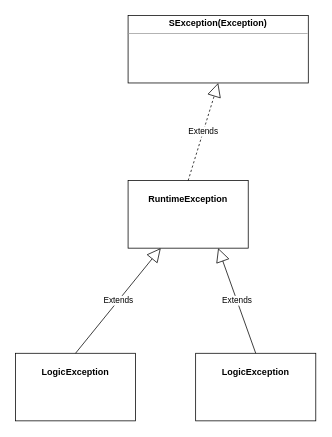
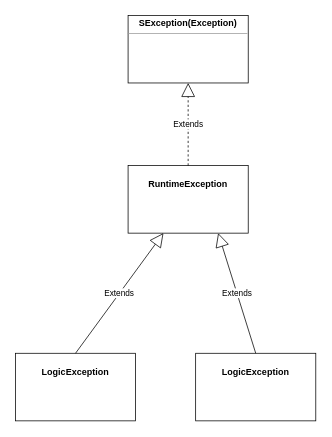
  <mxCell id="0" />
  <mxCell id="1" parent="0" />
- <mxCell id="2" value="&lt;p style=&quot;margin: 0px ; margin-top: 4px ; text-align: center&quot;&gt;&lt;b&gt;SException(Exception)&lt;/b&gt;&lt;br&gt;&lt;/p&gt;&lt;hr size=&quot;1&quot;&gt;&lt;p style=&quot;margin: 0px ; margin-left: 4px&quot;&gt;&lt;/p&gt;&lt;p style=&quot;margin: 0px ; margin-left: 4px&quot;&gt;&lt;br&gt;&lt;/p&gt;" style="verticalAlign=top;align=left;overflow=fill;fontSize=12;fontFamily=Helvetica;html=1;" vertex="1" parent="1"><mxGeometry x="170" y="20" width="240" height="90" as="geometry" /></mxCell>
- <mxCell id="3" value="&lt;p style=&quot;margin: 0px ; margin-top: 4px ; text-align: center&quot;&gt;&lt;br&gt;&lt;/p&gt;&lt;div style=&quot;text-align: center&quot;&gt;&lt;span&gt;&lt;b&gt;RuntimeException&lt;/b&gt;&lt;/span&gt;&lt;/div&gt;&lt;p style=&quot;margin: 0px ; margin-left: 4px&quot;&gt;&lt;/p&gt;&lt;p style=&quot;margin: 0px ; margin-left: 4px&quot;&gt;&lt;br&gt;&lt;/p&gt;" style="verticalAlign=top;align=left;overflow=fill;fontSize=12;fontFamily=Helvetica;html=1;" vertex="1" parent="1"><mxGeometry x="170" y="240" width="160" height="90" as="geometry" /></mxCell>
+ <mxCell id="2" value="&lt;p style=&quot;margin: 0px ; margin-top: 4px ; text-align: center&quot;&gt;&lt;b&gt;SException(Exception)&lt;/b&gt;&lt;br&gt;&lt;/p&gt;&lt;hr size=&quot;1&quot;&gt;&lt;p style=&quot;margin: 0px ; margin-left: 4px&quot;&gt;&lt;/p&gt;&lt;p style=&quot;margin: 0px ; margin-left: 4px&quot;&gt;&lt;br&gt;&lt;/p&gt;" style="verticalAlign=top;align=left;overflow=fill;fontSize=12;fontFamily=Helvetica;html=1;" vertex="1" parent="1"><mxGeometry x="170" y="20" width="160" height="90" as="geometry" /></mxCell>
+ <mxCell id="3" value="&lt;p style=&quot;margin: 0px ; margin-top: 4px ; text-align: center&quot;&gt;&lt;br&gt;&lt;/p&gt;&lt;div style=&quot;text-align: center&quot;&gt;&lt;span&gt;&lt;b&gt;RuntimeException&lt;/b&gt;&lt;/span&gt;&lt;/div&gt;&lt;p style=&quot;margin: 0px ; margin-left: 4px&quot;&gt;&lt;/p&gt;&lt;p style=&quot;margin: 0px ; margin-left: 4px&quot;&gt;&lt;br&gt;&lt;/p&gt;" style="verticalAlign=top;align=left;overflow=fill;fontSize=12;fontFamily=Helvetica;html=1;" vertex="1" parent="1"><mxGeometry x="170" y="220" width="160" height="90" as="geometry" /></mxCell>
  <mxCell id="4" value="Extends" style="endArrow=block;endSize=16;endFill=0;html=1;rounded=0;entryX=0.5;entryY=1;entryDx=0;entryDy=0;exitX=0.5;exitY=0;exitDx=0;exitDy=0;dashed=1;" edge="1" parent="1" source="3" target="2"><mxGeometry width="160" relative="1" as="geometry"><mxPoint x="120" y="160" as="sourcePoint" /><mxPoint x="280" y="160" as="targetPoint" /></mxGeometry></mxCell>
  <mxCell id="5" value="&lt;p style=&quot;margin: 0px ; margin-top: 4px ; text-align: center&quot;&gt;&lt;br&gt;&lt;/p&gt;&lt;div style=&quot;text-align: center&quot;&gt;&lt;b&gt;LogicException&lt;/b&gt;&lt;br&gt;&lt;/div&gt;&lt;p style=&quot;margin: 0px ; margin-left: 4px&quot;&gt;&lt;/p&gt;&lt;p style=&quot;margin: 0px ; margin-left: 4px&quot;&gt;&lt;br&gt;&lt;/p&gt;" style="verticalAlign=top;align=left;overflow=fill;fontSize=12;fontFamily=Helvetica;html=1;" vertex="1" parent="1"><mxGeometry x="20" y="470" width="160" height="90" as="geometry" /></mxCell>
  <mxCell id="6" value="Extends" style="endArrow=block;endSize=16;endFill=0;html=1;rounded=0;exitX=0.5;exitY=0;exitDx=0;exitDy=0;" edge="1" parent="1" source="5" target="3"><mxGeometry width="160" relative="1" as="geometry"><mxPoint x="250" y="190" as="sourcePoint" /><mxPoint x="410" y="190" as="targetPoint" /></mxGeometry></mxCell>
  <mxCell id="7" value="&lt;p style=&quot;margin: 0px ; margin-top: 4px ; text-align: center&quot;&gt;&lt;br&gt;&lt;/p&gt;&lt;div style=&quot;text-align: center&quot;&gt;&lt;b&gt;LogicException&lt;/b&gt;&lt;br&gt;&lt;/div&gt;&lt;p style=&quot;margin: 0px ; margin-left: 4px&quot;&gt;&lt;/p&gt;&lt;p style=&quot;margin: 0px ; margin-left: 4px&quot;&gt;&lt;br&gt;&lt;/p&gt;" style="verticalAlign=top;align=left;overflow=fill;fontSize=12;fontFamily=Helvetica;html=1;" vertex="1" parent="1"><mxGeometry x="260" y="470" width="160" height="90" as="geometry" /></mxCell>
  <mxCell id="8" value="Extends" style="endArrow=block;endSize=16;endFill=0;html=1;rounded=0;exitX=0.5;exitY=0;exitDx=0;exitDy=0;entryX=0.75;entryY=1;entryDx=0;entryDy=0;" edge="1" parent="1" source="7" target="3"><mxGeometry width="160" relative="1" as="geometry"><mxPoint x="110" y="480" as="sourcePoint" /><mxPoint x="223.514" y="340" as="targetPoint" /></mxGeometry></mxCell>
